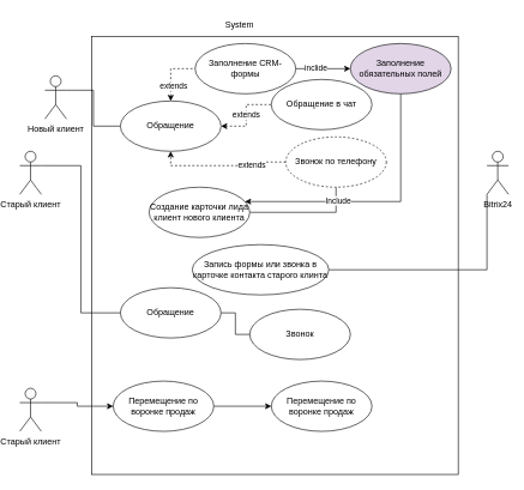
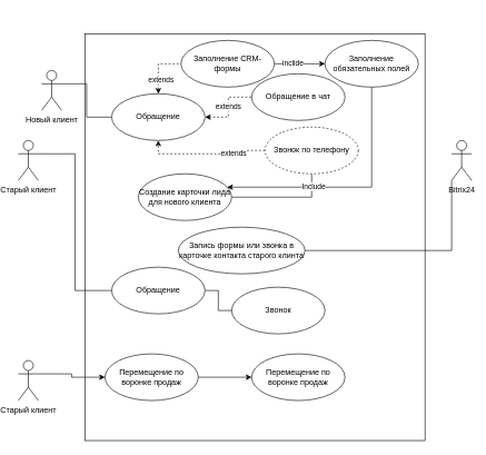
  <mxCell id="0" />
  <mxCell id="1" parent="0" />
  <mxCell id="2" value="" style="html=1;" vertex="1" parent="1"><mxGeometry x="120" y="50" width="510" height="610" as="geometry" /></mxCell>
  <mxCell id="3" style="edgeStyle=orthogonalEdgeStyle;rounded=0;orthogonalLoop=1;jettySize=auto;html=1;exitX=1;exitY=0.333;exitDx=0;exitDy=0;exitPerimeter=0;endArrow=none;endFill=0;entryX=0;entryY=0.5;entryDx=0;entryDy=0;" edge="1" parent="1" source="4" target="8"><mxGeometry relative="1" as="geometry"><mxPoint x="180" y="180" as="targetPoint" /></mxGeometry></mxCell>
  <mxCell id="4" value="Новый клиент" style="shape=umlActor;verticalLabelPosition=bottom;verticalAlign=top;html=1;" vertex="1" parent="1"><mxGeometry x="55" y="105" width="30" height="60" as="geometry" /></mxCell>
  <mxCell id="5" value="" style="edgeStyle=orthogonalEdgeStyle;rounded=0;orthogonalLoop=1;jettySize=auto;html=1;endArrow=none;endFill=0;dashed=1;startArrow=classic;startFill=1;entryX=0;entryY=0.5;entryDx=0;entryDy=0;" edge="1" parent="1" source="8" target="12"><mxGeometry relative="1" as="geometry" /></mxCell>
  <mxCell id="6" value="extends" style="edgeLabel;html=1;align=center;verticalAlign=middle;resizable=0;points=[];" vertex="1" connectable="0" parent="5"><mxGeometry x="-0.436" y="-3" relative="1" as="geometry"><mxPoint y="1" as="offset" /></mxGeometry></mxCell>
  <mxCell id="7" value="extends" style="edgeStyle=orthogonalEdgeStyle;rounded=0;orthogonalLoop=1;jettySize=auto;html=1;startArrow=classic;startFill=1;endArrow=none;endFill=0;dashed=1;" edge="1" parent="1" source="8" target="29"><mxGeometry relative="1" as="geometry" /></mxCell>
  <mxCell id="8" value="Обращение" style="ellipse;whiteSpace=wrap;html=1;" vertex="1" parent="1"><mxGeometry x="160" y="140" width="140" height="70" as="geometry" /></mxCell>
- <mxCell id="9" value="System" style="text;strokeColor=none;fillColor=none;align=left;verticalAlign=top;spacingLeft=4;spacingRight=4;overflow=hidden;rotatable=0;points=[[0,0.5],[1,0.5]];portConstraint=eastwest;" vertex="1" parent="1"><mxGeometry x="300" y="20" width="100" height="26" as="geometry" /></mxCell>
  <mxCell id="10" value="" style="edgeStyle=orthogonalEdgeStyle;rounded=0;orthogonalLoop=1;jettySize=auto;html=1;startArrow=none;startFill=0;endArrow=classic;endFill=1;dashed=0;" edge="1" parent="1" source="12" target="28"><mxGeometry relative="1" as="geometry" /></mxCell>
  <mxCell id="11" value="inclide" style="edgeLabel;html=1;align=center;verticalAlign=middle;resizable=0;points=[];" vertex="1" connectable="0" parent="10"><mxGeometry x="-0.286" y="3" relative="1" as="geometry"><mxPoint y="1" as="offset" /></mxGeometry></mxCell>
  <mxCell id="12" value="Заполнение CRM-формы" style="ellipse;whiteSpace=wrap;html=1;" vertex="1" parent="1"><mxGeometry x="264" y="60" width="140" height="70" as="geometry" /></mxCell>
  <mxCell id="13" style="edgeStyle=orthogonalEdgeStyle;rounded=0;orthogonalLoop=1;jettySize=auto;html=1;endArrow=classic;endFill=1;entryX=0.5;entryY=1;entryDx=0;entryDy=0;dashed=1;startArrow=none;startFill=0;" edge="1" parent="1" source="16" target="8"><mxGeometry relative="1" as="geometry" /></mxCell>
  <mxCell id="14" value="extends" style="edgeLabel;html=1;align=center;verticalAlign=middle;resizable=0;points=[];" vertex="1" connectable="0" parent="13"><mxGeometry x="-0.432" y="-2" relative="1" as="geometry"><mxPoint as="offset" /></mxGeometry></mxCell>
  <mxCell id="15" style="edgeStyle=orthogonalEdgeStyle;rounded=0;orthogonalLoop=1;jettySize=auto;html=1;exitX=0.5;exitY=1;exitDx=0;exitDy=0;startArrow=none;startFill=0;endArrow=none;endFill=0;" edge="1" parent="1" source="16" target="17"><mxGeometry relative="1" as="geometry" /></mxCell>
  <mxCell id="16" value="Звонок по телефону" style="ellipse;whiteSpace=wrap;html=1;dashed=1;" vertex="1" parent="1"><mxGeometry x="390" y="190" width="140" height="70" as="geometry" /></mxCell>
- <mxCell id="17" value="Создание карточки лида клиент нового клиента" style="ellipse;whiteSpace=wrap;html=1;" vertex="1" parent="1"><mxGeometry x="200" y="260" width="140" height="70" as="geometry" /></mxCell>
+ <mxCell id="17" value="Создание карточки лида для нового клиента" style="ellipse;whiteSpace=wrap;html=1;" vertex="1" parent="1"><mxGeometry x="200" y="260" width="140" height="70" as="geometry" /></mxCell>
  <mxCell id="18" style="edgeStyle=orthogonalEdgeStyle;rounded=0;orthogonalLoop=1;jettySize=auto;html=1;exitX=0;exitY=1;exitDx=0;exitDy=0;exitPerimeter=0;entryX=1;entryY=0.5;entryDx=0;entryDy=0;startArrow=none;startFill=0;endArrow=none;endFill=0;" edge="1" parent="1" source="19" target="24"><mxGeometry relative="1" as="geometry" /></mxCell>
  <mxCell id="19" value="Bitrix24" style="shape=umlActor;verticalLabelPosition=bottom;verticalAlign=top;html=1;" vertex="1" parent="1"><mxGeometry x="670" y="210" width="30" height="60" as="geometry" /></mxCell>
  <mxCell id="20" style="edgeStyle=orthogonalEdgeStyle;rounded=0;orthogonalLoop=1;jettySize=auto;html=1;exitX=1;exitY=0.333;exitDx=0;exitDy=0;exitPerimeter=0;entryX=0;entryY=0.5;entryDx=0;entryDy=0;startArrow=none;startFill=0;endArrow=none;endFill=0;" edge="1" parent="1" source="21" target="23"><mxGeometry relative="1" as="geometry" /></mxCell>
  <mxCell id="21" value="Старый клиент" style="shape=umlActor;verticalLabelPosition=bottom;verticalAlign=top;html=1;" vertex="1" parent="1"><mxGeometry x="20" y="210" width="30" height="60" as="geometry" /></mxCell>
  <mxCell id="22" value="" style="edgeStyle=orthogonalEdgeStyle;rounded=0;orthogonalLoop=1;jettySize=auto;html=1;startArrow=none;startFill=0;endArrow=none;endFill=0;" edge="1" parent="1" source="23" target="25"><mxGeometry relative="1" as="geometry" /></mxCell>
  <mxCell id="23" value="Обращение" style="ellipse;whiteSpace=wrap;html=1;" vertex="1" parent="1"><mxGeometry x="160" y="400" width="140" height="70" as="geometry" /></mxCell>
  <mxCell id="24" value="Запись формы или звонка в карточке контакта старого клинта" style="ellipse;whiteSpace=wrap;html=1;" vertex="1" parent="1"><mxGeometry x="260" y="340" width="190" height="70" as="geometry" /></mxCell>
  <mxCell id="25" value="Звонок" style="ellipse;whiteSpace=wrap;html=1;" vertex="1" parent="1"><mxGeometry x="340" y="430" width="140" height="70" as="geometry" /></mxCell>
  <mxCell id="26" style="edgeStyle=orthogonalEdgeStyle;rounded=0;orthogonalLoop=1;jettySize=auto;html=1;exitX=0.5;exitY=1;exitDx=0;exitDy=0;startArrow=none;startFill=0;endArrow=classic;endFill=1;" edge="1" parent="1" source="28" target="17"><mxGeometry relative="1" as="geometry"><Array as="points"><mxPoint x="550" y="280" /></Array></mxGeometry></mxCell>
  <mxCell id="27" value="Include" style="edgeLabel;html=1;align=center;verticalAlign=middle;resizable=0;points=[];" vertex="1" connectable="0" parent="26"><mxGeometry x="0.298" y="-2" relative="1" as="geometry"><mxPoint as="offset" /></mxGeometry></mxCell>
- <mxCell id="28" value="Заполнение обязательных полей" style="ellipse;whiteSpace=wrap;html=1;fillColor=#e1d5e7;" vertex="1" parent="1"><mxGeometry x="480" y="60" width="140" height="70" as="geometry" /></mxCell>
+ <mxCell id="28" value="Заполнение обязательных полей" style="ellipse;whiteSpace=wrap;html=1;" vertex="1" parent="1"><mxGeometry x="480" y="60" width="140" height="70" as="geometry" /></mxCell>
  <mxCell id="29" value="Обращение в чат" style="ellipse;whiteSpace=wrap;html=1;" vertex="1" parent="1"><mxGeometry x="370" y="110" width="140" height="70" as="geometry" /></mxCell>
  <mxCell id="30" style="edgeStyle=orthogonalEdgeStyle;rounded=0;orthogonalLoop=1;jettySize=auto;html=1;exitX=1;exitY=0.333;exitDx=0;exitDy=0;exitPerimeter=0;startArrow=none;startFill=0;endArrow=classic;endFill=1;" edge="1" parent="1" source="31" target="33"><mxGeometry relative="1" as="geometry" /></mxCell>
  <mxCell id="31" value="Старый клиент" style="shape=umlActor;verticalLabelPosition=bottom;verticalAlign=top;html=1;" vertex="1" parent="1"><mxGeometry x="20" y="540" width="30" height="60" as="geometry" /></mxCell>
  <mxCell id="32" value="" style="edgeStyle=orthogonalEdgeStyle;rounded=0;orthogonalLoop=1;jettySize=auto;html=1;startArrow=none;startFill=0;endArrow=classic;endFill=1;" edge="1" parent="1" source="33" target="34"><mxGeometry relative="1" as="geometry" /></mxCell>
  <mxCell id="33" value="Перемещение по воронке продаж" style="ellipse;whiteSpace=wrap;html=1;" vertex="1" parent="1"><mxGeometry x="150" y="530" width="140" height="70" as="geometry" /></mxCell>
  <mxCell id="34" value="Перемещение по воронке продаж" style="ellipse;whiteSpace=wrap;html=1;" vertex="1" parent="1"><mxGeometry x="370" y="530" width="140" height="70" as="geometry" /></mxCell>
